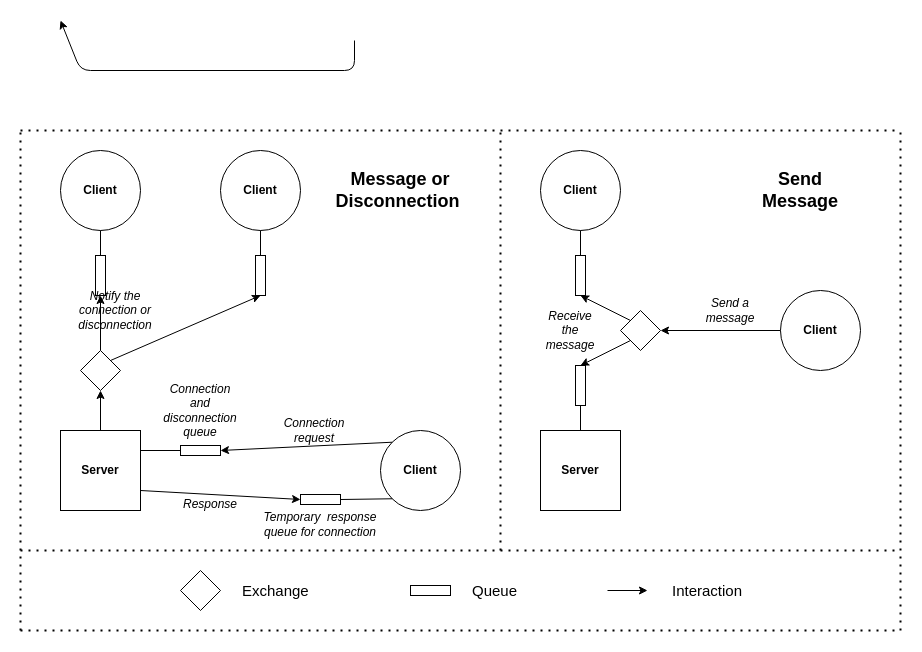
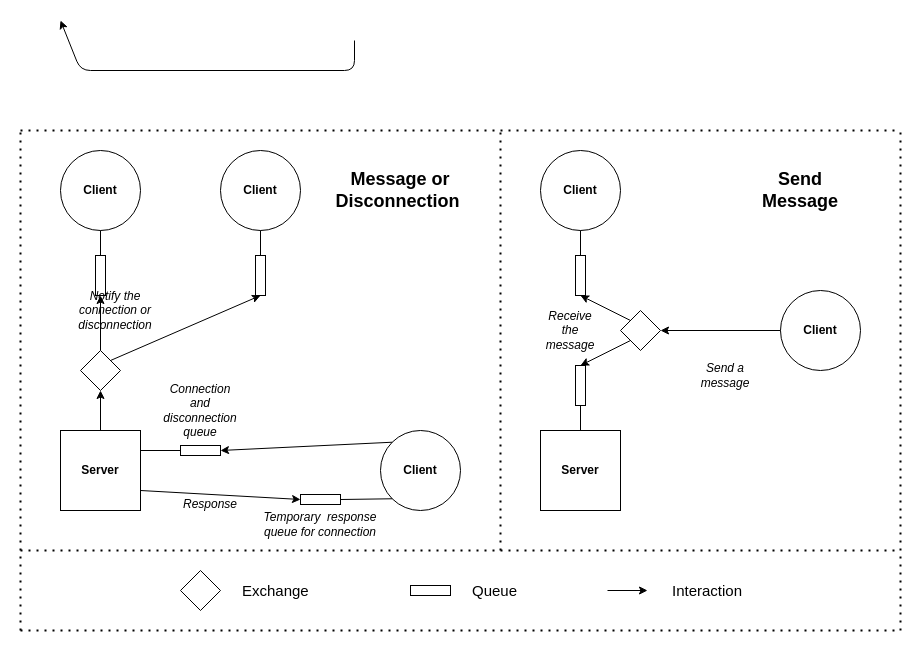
  <mxCell id="0" />
  <mxCell id="1" parent="0" />
  <mxCell id="2" value="" style="rhombus;whiteSpace=wrap;html=1;" parent="1" vertex="1"><mxGeometry x="180" y="570" width="40" height="40" as="geometry" /></mxCell>
  <mxCell id="3" value="&lt;font style=&quot;font-size: 15px&quot;&gt;Exchange&lt;/font&gt;" style="text;html=1;strokeColor=none;fillColor=none;align=left;verticalAlign=middle;whiteSpace=wrap;rounded=0;" parent="1" vertex="1"><mxGeometry x="240" y="580" width="40" height="20" as="geometry" /></mxCell>
  <mxCell id="4" value="" style="rounded=0;whiteSpace=wrap;html=1;rotation=0;" parent="1" vertex="1"><mxGeometry x="410" y="585" width="40" height="10" as="geometry" /></mxCell>
  <mxCell id="5" value="&lt;span style=&quot;font-size: 15px&quot;&gt;Queue&lt;/span&gt;" style="text;html=1;strokeColor=none;fillColor=none;align=left;verticalAlign=middle;whiteSpace=wrap;rounded=0;" parent="1" vertex="1"><mxGeometry x="470" y="580" width="40" height="20" as="geometry" /></mxCell>
  <mxCell id="6" value="&lt;span style=&quot;font-size: 15px&quot;&gt;Interaction&lt;/span&gt;" style="text;html=1;strokeColor=none;fillColor=none;align=left;verticalAlign=middle;whiteSpace=wrap;rounded=0;" parent="1" vertex="1"><mxGeometry x="670" y="580" width="40" height="20" as="geometry" /></mxCell>
  <mxCell id="7" value="&lt;i&gt;Connection and disconnection queue&lt;/i&gt;" style="text;html=1;strokeColor=none;fillColor=none;align=center;verticalAlign=middle;whiteSpace=wrap;rounded=0;" parent="1" vertex="1"><mxGeometry x="180" y="400" width="40" height="20" as="geometry" /></mxCell>
  <mxCell id="8" value="" style="endArrow=classic;html=1;exitX=0.5;exitY=1;exitDx=0;exitDy=0;entryX=0;entryY=0.5;entryDx=0;entryDy=0;" edge="1" parent="1"><mxGeometry width="50" height="50" relative="1" as="geometry"><mxPoint x="354" y="40" as="sourcePoint" /><mxPoint x="60" y="20" as="targetPoint" /><Array as="points"><mxPoint x="354" y="70" /><mxPoint x="80" y="70" /></Array></mxGeometry></mxCell>
  <mxCell id="9" value="&lt;b&gt;Server&lt;/b&gt;" style="whiteSpace=wrap;html=1;aspect=fixed;" vertex="1" parent="1"><mxGeometry x="60" y="430" width="80" height="80" as="geometry" /></mxCell>
  <mxCell id="10" value="" style="rhombus;whiteSpace=wrap;html=1;" vertex="1" parent="1"><mxGeometry x="80" y="350" width="40" height="40" as="geometry" /></mxCell>
  <mxCell id="11" value="" style="endArrow=classic;html=1;exitX=0.5;exitY=0;exitDx=0;exitDy=0;entryX=0.5;entryY=1;entryDx=0;entryDy=0;" edge="1" parent="1" source="9" target="10"><mxGeometry width="50" height="50" relative="1" as="geometry"><mxPoint x="220" y="420" as="sourcePoint" /><mxPoint x="270" y="370" as="targetPoint" /></mxGeometry></mxCell>
  <mxCell id="12" value="&lt;b&gt;Client&lt;/b&gt;" style="ellipse;whiteSpace=wrap;html=1;aspect=fixed;" vertex="1" parent="1"><mxGeometry x="380" y="430" width="80" height="80" as="geometry" /></mxCell>
  <mxCell id="13" value="" style="rounded=0;whiteSpace=wrap;html=1;rotation=0;" vertex="1" parent="1"><mxGeometry x="180" y="445" width="40" height="10" as="geometry" /></mxCell>
  <mxCell id="14" value="" style="endArrow=none;html=1;exitX=1;exitY=0.25;exitDx=0;exitDy=0;" edge="1" parent="1" source="9"><mxGeometry width="50" height="50" relative="1" as="geometry"><mxPoint x="180" y="410" as="sourcePoint" /><mxPoint x="180" y="450" as="targetPoint" /></mxGeometry></mxCell>
  <mxCell id="15" value="" style="endArrow=classic;html=1;exitX=0;exitY=0;exitDx=0;exitDy=0;entryX=1;entryY=0.5;entryDx=0;entryDy=0;" edge="1" parent="1" source="12" target="13"><mxGeometry width="50" height="50" relative="1" as="geometry"><mxPoint x="220" y="570" as="sourcePoint" /><mxPoint x="270" y="520" as="targetPoint" /></mxGeometry></mxCell>
- <mxCell id="16" value="&lt;i&gt;Connection request&lt;/i&gt;" style="text;html=1;strokeColor=none;fillColor=none;align=center;verticalAlign=middle;whiteSpace=wrap;rounded=0;" vertex="1" parent="1"><mxGeometry x="294" y="420" width="40" height="20" as="geometry" /></mxCell>
  <mxCell id="17" value="" style="rounded=0;whiteSpace=wrap;html=1;rotation=0;" vertex="1" parent="1"><mxGeometry x="300" y="494" width="40" height="10" as="geometry" /></mxCell>
  <mxCell id="18" value="" style="endArrow=none;html=1;entryX=0;entryY=1;entryDx=0;entryDy=0;exitX=1;exitY=0.5;exitDx=0;exitDy=0;" edge="1" parent="1" source="17" target="12"><mxGeometry width="50" height="50" relative="1" as="geometry"><mxPoint x="330" y="600" as="sourcePoint" /><mxPoint x="380" y="550" as="targetPoint" /></mxGeometry></mxCell>
  <mxCell id="19" value="" style="endArrow=classic;html=1;entryX=0;entryY=0.5;entryDx=0;entryDy=0;exitX=1;exitY=0.75;exitDx=0;exitDy=0;" edge="1" parent="1" source="9" target="17"><mxGeometry width="50" height="50" relative="1" as="geometry"><mxPoint x="160" y="560" as="sourcePoint" /><mxPoint x="210" y="510" as="targetPoint" /></mxGeometry></mxCell>
  <mxCell id="20" value="&lt;i&gt;Response&lt;/i&gt;" style="text;html=1;strokeColor=none;fillColor=none;align=center;verticalAlign=middle;whiteSpace=wrap;rounded=0;" vertex="1" parent="1"><mxGeometry x="190" y="494" width="40" height="20" as="geometry" /></mxCell>
  <mxCell id="21" value="&lt;i&gt;Temporary&amp;nbsp; response queue for&amp;nbsp;&lt;/i&gt;&lt;i&gt;connection&lt;/i&gt;" style="text;html=1;strokeColor=none;fillColor=none;align=center;verticalAlign=middle;whiteSpace=wrap;rounded=0;" vertex="1" parent="1"><mxGeometry x="260" y="514" width="120" height="20" as="geometry" /></mxCell>
  <mxCell id="22" value="&lt;b&gt;Client&lt;/b&gt;" style="ellipse;whiteSpace=wrap;html=1;aspect=fixed;" vertex="1" parent="1"><mxGeometry x="60" y="150" width="80" height="80" as="geometry" /></mxCell>
  <mxCell id="23" value="" style="rounded=0;whiteSpace=wrap;html=1;rotation=-90;" vertex="1" parent="1"><mxGeometry x="80" y="270" width="40" height="10" as="geometry" /></mxCell>
  <mxCell id="24" value="&lt;b&gt;Client&lt;/b&gt;" style="ellipse;whiteSpace=wrap;html=1;aspect=fixed;" vertex="1" parent="1"><mxGeometry x="220" y="150" width="80" height="80" as="geometry" /></mxCell>
  <mxCell id="25" value="" style="rounded=0;whiteSpace=wrap;html=1;rotation=-90;" vertex="1" parent="1"><mxGeometry x="240" y="270" width="40" height="10" as="geometry" /></mxCell>
  <mxCell id="26" value="" style="endArrow=none;html=1;entryX=0.5;entryY=1;entryDx=0;entryDy=0;exitX=1;exitY=0.5;exitDx=0;exitDy=0;" edge="1" parent="1" source="23" target="22"><mxGeometry width="50" height="50" relative="1" as="geometry"><mxPoint x="20" y="300" as="sourcePoint" /><mxPoint x="70" y="250" as="targetPoint" /></mxGeometry></mxCell>
  <mxCell id="27" value="" style="endArrow=none;html=1;entryX=0.5;entryY=1;entryDx=0;entryDy=0;exitX=1;exitY=0.5;exitDx=0;exitDy=0;" edge="1" parent="1" source="25" target="24"><mxGeometry width="50" height="50" relative="1" as="geometry"><mxPoint x="180" y="300" as="sourcePoint" /><mxPoint x="230" y="250" as="targetPoint" /></mxGeometry></mxCell>
  <mxCell id="28" value="" style="endArrow=classic;html=1;exitX=0.5;exitY=0;exitDx=0;exitDy=0;entryX=0;entryY=0.5;entryDx=0;entryDy=0;" edge="1" parent="1" source="10" target="23"><mxGeometry width="50" height="50" relative="1" as="geometry"><mxPoint x="140" y="370" as="sourcePoint" /><mxPoint x="190" y="320" as="targetPoint" /></mxGeometry></mxCell>
  <mxCell id="29" value="" style="endArrow=classic;html=1;exitX=1;exitY=0;exitDx=0;exitDy=0;entryX=0;entryY=0.5;entryDx=0;entryDy=0;" edge="1" parent="1" source="10" target="25"><mxGeometry width="50" height="50" relative="1" as="geometry"><mxPoint x="160" y="370" as="sourcePoint" /><mxPoint x="210" y="320" as="targetPoint" /></mxGeometry></mxCell>
  <mxCell id="30" value="&lt;i&gt;Notify the connection or disconnection&lt;/i&gt;" style="text;html=1;strokeColor=none;fillColor=none;align=center;verticalAlign=middle;whiteSpace=wrap;rounded=0;" vertex="1" parent="1"><mxGeometry x="95" y="300" width="40" height="20" as="geometry" /></mxCell>
  <mxCell id="31" value="" style="endArrow=none;dashed=1;html=1;dashPattern=1 3;strokeWidth=2;" edge="1" parent="1"><mxGeometry width="50" height="50" relative="1" as="geometry"><mxPoint x="500" y="550" as="sourcePoint" /><mxPoint x="500" y="130" as="targetPoint" /></mxGeometry></mxCell>
  <mxCell id="32" value="&lt;b&gt;Server&lt;/b&gt;" style="whiteSpace=wrap;html=1;aspect=fixed;" vertex="1" parent="1"><mxGeometry x="540" y="430" width="80" height="80" as="geometry" /></mxCell>
  <mxCell id="33" value="" style="rhombus;whiteSpace=wrap;html=1;" vertex="1" parent="1"><mxGeometry x="620" y="310" width="40" height="40" as="geometry" /></mxCell>
  <mxCell id="34" value="" style="endArrow=classic;html=1;exitX=0;exitY=1;exitDx=0;exitDy=0;entryX=1;entryY=0.5;entryDx=0;entryDy=0;" edge="1" parent="1" source="33" target="39"><mxGeometry width="50" height="50" relative="1" as="geometry"><mxPoint x="540" y="400" as="sourcePoint" /><mxPoint x="590" y="350" as="targetPoint" /></mxGeometry></mxCell>
  <mxCell id="35" value="" style="endArrow=classic;html=1;exitX=0;exitY=0;exitDx=0;exitDy=0;entryX=0;entryY=0.5;entryDx=0;entryDy=0;" edge="1" parent="1" source="33" target="37"><mxGeometry width="50" height="50" relative="1" as="geometry"><mxPoint x="570" y="340" as="sourcePoint" /><mxPoint x="580" y="310" as="targetPoint" /></mxGeometry></mxCell>
  <mxCell id="36" value="&lt;b&gt;Client&lt;/b&gt;" style="ellipse;whiteSpace=wrap;html=1;aspect=fixed;" vertex="1" parent="1"><mxGeometry x="540" y="150" width="80" height="80" as="geometry" /></mxCell>
  <mxCell id="37" value="" style="rounded=0;whiteSpace=wrap;html=1;rotation=-90;" vertex="1" parent="1"><mxGeometry x="560" y="270" width="40" height="10" as="geometry" /></mxCell>
  <mxCell id="38" value="" style="endArrow=none;html=1;entryX=0.5;entryY=1;entryDx=0;entryDy=0;exitX=1;exitY=0.5;exitDx=0;exitDy=0;" edge="1" parent="1" source="37" target="36"><mxGeometry width="50" height="50" relative="1" as="geometry"><mxPoint x="660" y="290" as="sourcePoint" /><mxPoint x="710" y="240" as="targetPoint" /></mxGeometry></mxCell>
  <mxCell id="39" value="" style="rounded=0;whiteSpace=wrap;html=1;rotation=-90;" vertex="1" parent="1"><mxGeometry x="560" y="380" width="40" height="10" as="geometry" /></mxCell>
  <mxCell id="40" value="" style="endArrow=none;html=1;entryX=0;entryY=0.5;entryDx=0;entryDy=0;exitX=0.5;exitY=0;exitDx=0;exitDy=0;" edge="1" parent="1" source="32" target="39"><mxGeometry width="50" height="50" relative="1" as="geometry"><mxPoint x="520" y="420" as="sourcePoint" /><mxPoint x="570" y="370" as="targetPoint" /></mxGeometry></mxCell>
  <mxCell id="41" value="&lt;i&gt;Receive the message&lt;br&gt;&lt;/i&gt;" style="text;html=1;strokeColor=none;fillColor=none;align=center;verticalAlign=middle;whiteSpace=wrap;rounded=0;" vertex="1" parent="1"><mxGeometry x="550" y="320" width="40" height="20" as="geometry" /></mxCell>
  <mxCell id="42" value="&lt;b&gt;Client&lt;/b&gt;" style="ellipse;whiteSpace=wrap;html=1;aspect=fixed;" vertex="1" parent="1"><mxGeometry x="780" y="290" width="80" height="80" as="geometry" /></mxCell>
  <mxCell id="43" value="" style="endArrow=classic;html=1;exitX=0;exitY=0.5;exitDx=0;exitDy=0;entryX=1;entryY=0.5;entryDx=0;entryDy=0;" edge="1" parent="1" source="42" target="33"><mxGeometry width="50" height="50" relative="1" as="geometry"><mxPoint x="700" y="450" as="sourcePoint" /><mxPoint x="750" y="400" as="targetPoint" /></mxGeometry></mxCell>
- <mxCell id="44" value="&lt;i&gt;Send a message&lt;br&gt;&lt;/i&gt;" style="text;html=1;strokeColor=none;fillColor=none;align=center;verticalAlign=middle;whiteSpace=wrap;rounded=0;" vertex="1" parent="1"><mxGeometry x="710" y="300" width="40" height="20" as="geometry" /></mxCell>
+ <mxCell id="44" value="&lt;i&gt;Send a message&lt;br&gt;&lt;/i&gt;" style="text;html=1;strokeColor=none;fillColor=none;align=center;verticalAlign=middle;whiteSpace=wrap;rounded=0;" vertex="1" parent="1"><mxGeometry x="705" y="365" width="40" height="20" as="geometry" /></mxCell>
  <mxCell id="45" value="" style="endArrow=none;dashed=1;html=1;dashPattern=1 3;strokeWidth=2;" edge="1" parent="1"><mxGeometry width="50" height="50" relative="1" as="geometry"><mxPoint x="20" y="550" as="sourcePoint" /><mxPoint x="900" y="550" as="targetPoint" /></mxGeometry></mxCell>
  <mxCell id="46" value="" style="endArrow=none;dashed=1;html=1;dashPattern=1 3;strokeWidth=2;" edge="1" parent="1"><mxGeometry width="50" height="50" relative="1" as="geometry"><mxPoint x="20" y="130" as="sourcePoint" /><mxPoint x="900" y="130" as="targetPoint" /></mxGeometry></mxCell>
  <mxCell id="47" value="" style="endArrow=classic;html=1;" edge="1" parent="1"><mxGeometry width="50" height="50" relative="1" as="geometry"><mxPoint x="607" y="590" as="sourcePoint" /><mxPoint x="647" y="590" as="targetPoint" /></mxGeometry></mxCell>
  <mxCell id="48" value="&lt;b&gt;&lt;font style=&quot;font-size: 18px&quot;&gt;Message or Disconnection&amp;nbsp;&lt;/font&gt;&lt;/b&gt;" style="text;html=1;strokeColor=none;fillColor=none;align=center;verticalAlign=middle;whiteSpace=wrap;rounded=0;" vertex="1" parent="1"><mxGeometry x="380" y="150" width="40" height="80" as="geometry" /></mxCell>
  <mxCell id="49" value="&lt;span style=&quot;font-size: 18px&quot;&gt;&lt;b&gt;Send Message&lt;/b&gt;&lt;/span&gt;" style="text;html=1;strokeColor=none;fillColor=none;align=center;verticalAlign=middle;whiteSpace=wrap;rounded=0;" vertex="1" parent="1"><mxGeometry x="780" y="150" width="40" height="80" as="geometry" /></mxCell>
  <mxCell id="50" value="" style="endArrow=none;dashed=1;html=1;dashPattern=1 3;strokeWidth=2;" edge="1" parent="1"><mxGeometry width="50" height="50" relative="1" as="geometry"><mxPoint x="20" y="630" as="sourcePoint" /><mxPoint x="900" y="630" as="targetPoint" /></mxGeometry></mxCell>
  <mxCell id="51" value="" style="endArrow=none;dashed=1;html=1;dashPattern=1 3;strokeWidth=2;" edge="1" parent="1"><mxGeometry width="50" height="50" relative="1" as="geometry"><mxPoint x="20" y="630" as="sourcePoint" /><mxPoint x="20" y="130" as="targetPoint" /></mxGeometry></mxCell>
  <mxCell id="52" value="" style="endArrow=none;dashed=1;html=1;dashPattern=1 3;strokeWidth=2;" edge="1" parent="1"><mxGeometry width="50" height="50" relative="1" as="geometry"><mxPoint x="900" y="630" as="sourcePoint" /><mxPoint x="900" y="130" as="targetPoint" /></mxGeometry></mxCell>
